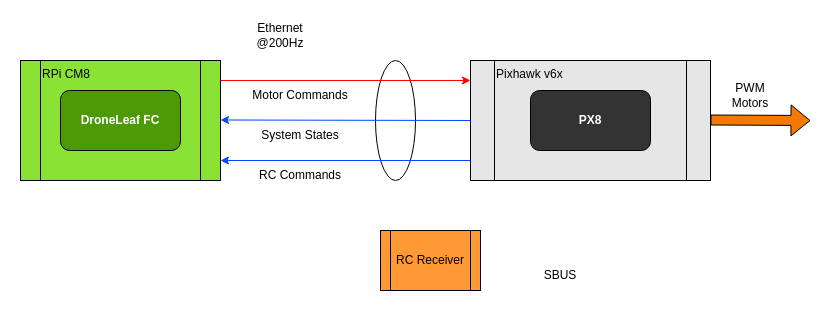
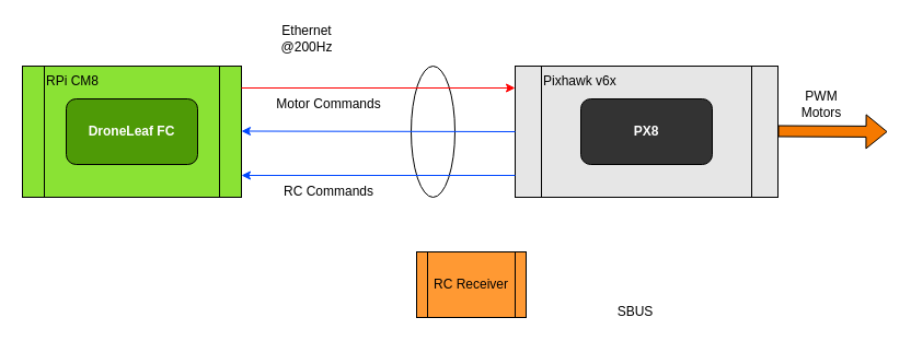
  <mxCell id="0" />
  <mxCell id="1" parent="0" />
  <mxCell id="2" value="" style="ellipse;whiteSpace=wrap;html=1;labelBackgroundColor=default;labelBorderColor=none;" vertex="1" parent="1"><mxGeometry x="375" y="60" width="40" height="120" as="geometry" /></mxCell>
  <mxCell id="3" value="RC Receiver" style="shape=process;whiteSpace=wrap;html=1;backgroundOutline=1;fillColor=#FF9933;" vertex="1" parent="1"><mxGeometry x="380" y="230" width="100" height="60" as="geometry" /></mxCell>
  <mxCell id="4" value="Pixhawk v6x" style="shape=process;whiteSpace=wrap;html=1;backgroundOutline=1;align=left;verticalAlign=top;fillColor=#E6E6E6;" vertex="1" parent="1"><mxGeometry x="470" y="60" width="240" height="120" as="geometry" /></mxCell>
  <mxCell id="5" value="PX8" style="rounded=1;whiteSpace=wrap;html=1;fontStyle=1;fontColor=#FFFFFF;fillColor=#333333;" vertex="1" parent="1"><mxGeometry x="530" y="90" width="120" height="60" as="geometry" /></mxCell>
- <mxCell id="6" value="SBUS" style="text;html=1;align=center;verticalAlign=middle;whiteSpace=wrap;rounded=0;" vertex="1" parent="1"><mxGeometry x="530" y="260" width="60" height="30" as="geometry" /></mxCell>
+ <mxCell id="6" value="SBUS" style="text;html=1;align=center;verticalAlign=middle;whiteSpace=wrap;rounded=0;" vertex="1" parent="1"><mxGeometry x="550" y="270" width="60" height="30" as="geometry" /></mxCell>
  <mxCell id="7" value="" style="shape=flexArrow;endArrow=classic;html=1;rounded=0;fillColor=#f57900;" edge="1" parent="1"><mxGeometry width="50" height="50" relative="1" as="geometry"><mxPoint x="710" y="119.5" as="sourcePoint" /><mxPoint x="810" y="120" as="targetPoint" /></mxGeometry></mxCell>
  <mxCell id="8" value="PWM&lt;br&gt;Motors" style="text;html=1;align=center;verticalAlign=middle;whiteSpace=wrap;rounded=0;" vertex="1" parent="1"><mxGeometry x="720" y="80" width="60" height="30" as="geometry" /></mxCell>
  <mxCell id="9" value="RPi CM8" style="shape=process;whiteSpace=wrap;html=1;backgroundOutline=1;align=left;verticalAlign=top;fillColor=#8AE234;" vertex="1" parent="1"><mxGeometry x="20" y="60" width="200" height="120" as="geometry" /></mxCell>
  <mxCell id="10" value="DroneLeaf FC" style="rounded=1;whiteSpace=wrap;html=1;labelBackgroundColor=none;fillColor=#4e9a06;fontStyle=1;fontColor=#ffffff;" vertex="1" parent="1"><mxGeometry x="60" y="90" width="120" height="60" as="geometry" /></mxCell>
  <mxCell id="11" value="" style="endArrow=classic;html=1;rounded=0;entryX=1;entryY=0.75;entryDx=0;entryDy=0;strokeColor=#0047ff;" edge="1" parent="1"><mxGeometry width="50" height="50" relative="1" as="geometry"><mxPoint x="470" y="160" as="sourcePoint" /><mxPoint x="220" y="160" as="targetPoint" /></mxGeometry></mxCell>
  <mxCell id="12" value="RC Commands" style="text;html=1;align=center;verticalAlign=middle;whiteSpace=wrap;rounded=0;" vertex="1" parent="1"><mxGeometry x="240" y="160" width="120" height="30" as="geometry" /></mxCell>
  <mxCell id="13" value="" style="endArrow=classic;html=1;rounded=0;entryX=1;entryY=0.75;entryDx=0;entryDy=0;exitX=0;exitY=0.5;exitDx=0;exitDy=0;strokeColor=#0047ff;" edge="1" parent="1" source="4"><mxGeometry width="50" height="50" relative="1" as="geometry"><mxPoint x="510" y="119.5" as="sourcePoint" /><mxPoint x="220" y="119.5" as="targetPoint" /></mxGeometry></mxCell>
- <mxCell id="14" value="System States" style="text;html=1;align=center;verticalAlign=middle;whiteSpace=wrap;rounded=0;" vertex="1" parent="1"><mxGeometry x="240" y="120" width="120" height="30" as="geometry" /></mxCell>
  <mxCell id="15" value="" style="endArrow=classic;html=1;rounded=0;exitX=1;exitY=0.25;exitDx=0;exitDy=0;strokeColor=#FF0000;" edge="1" parent="1"><mxGeometry width="50" height="50" relative="1" as="geometry"><mxPoint x="220" y="80" as="sourcePoint" /><mxPoint x="470" y="80" as="targetPoint" /></mxGeometry></mxCell>
  <mxCell id="16" value="Motor Commands" style="text;html=1;align=center;verticalAlign=middle;whiteSpace=wrap;rounded=0;" vertex="1" parent="1"><mxGeometry x="240" y="80" width="120" height="30" as="geometry" /></mxCell>
  <mxCell id="17" value="Ethernet @200Hz" style="text;html=1;align=center;verticalAlign=middle;whiteSpace=wrap;rounded=0;fontStyle=0" vertex="1" parent="1"><mxGeometry x="250" y="20" width="60" height="30" as="geometry" /></mxCell>
